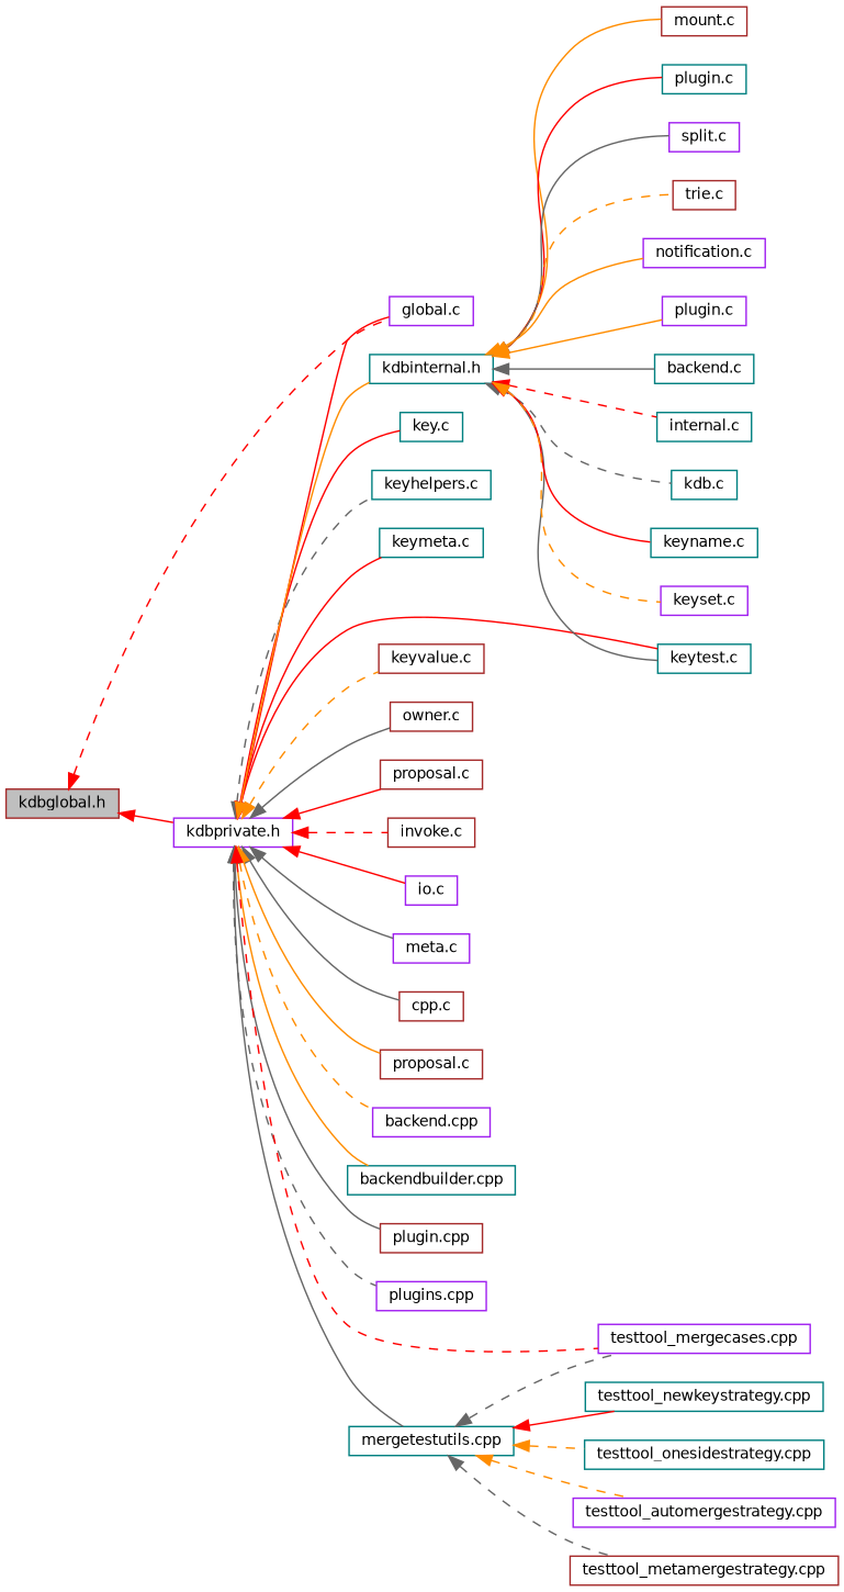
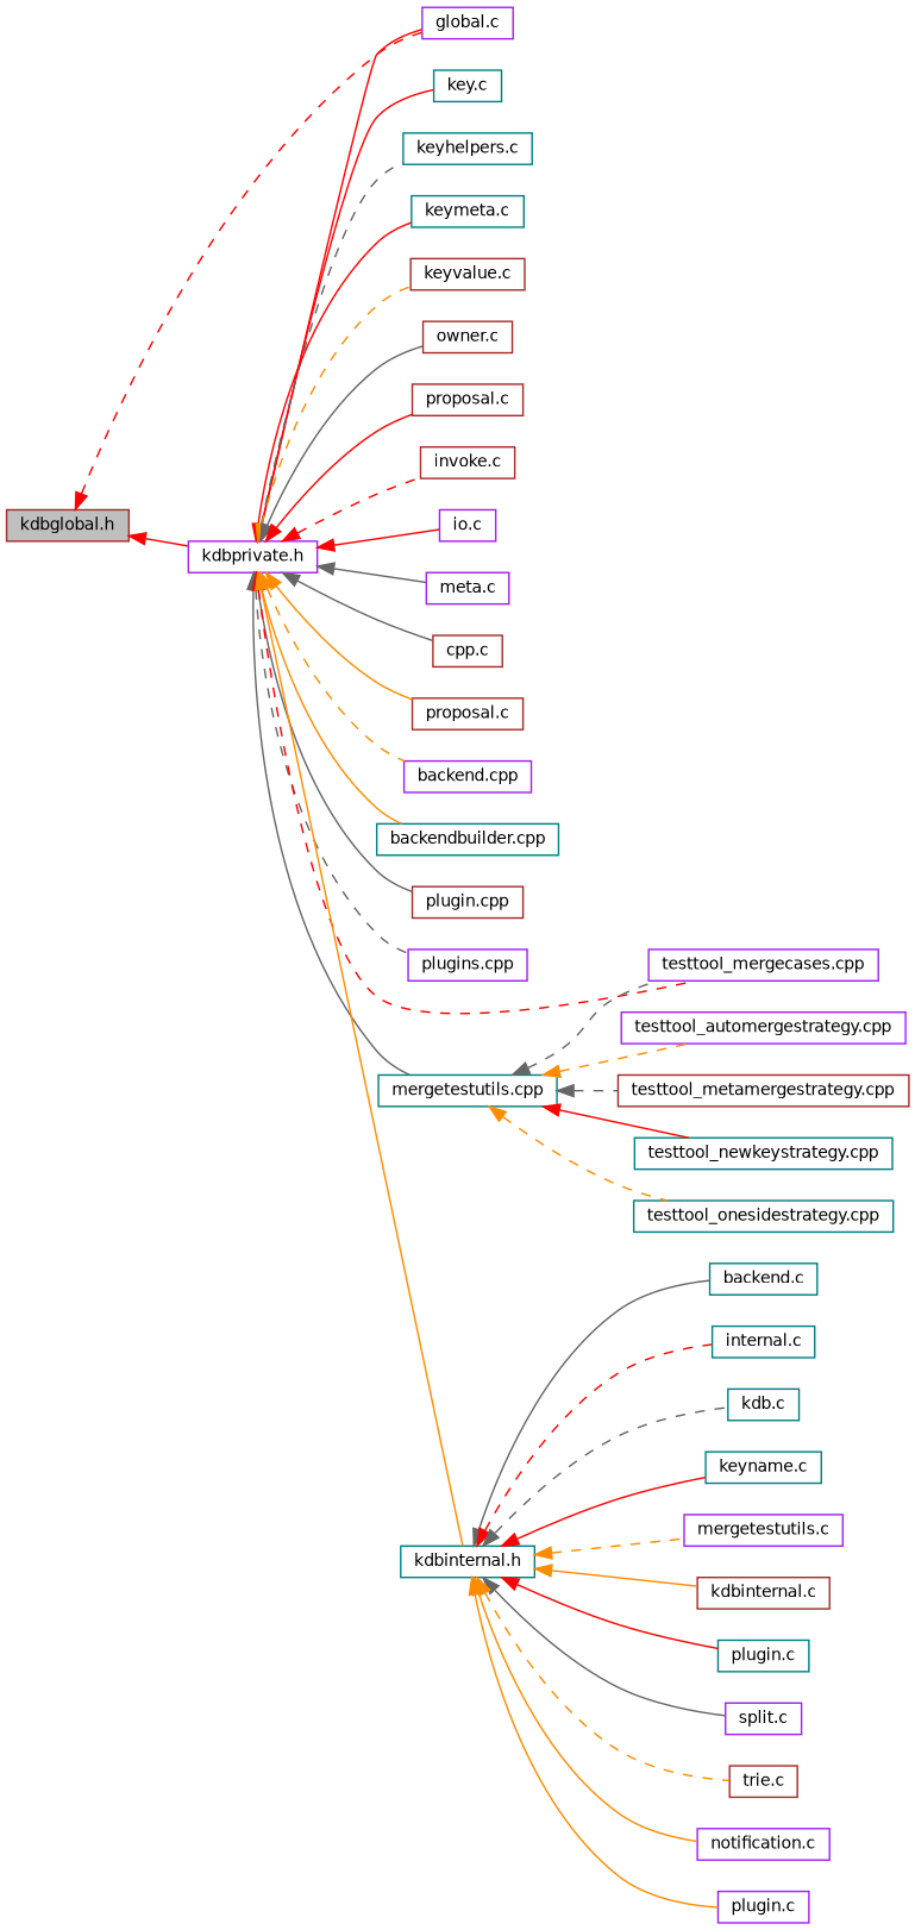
  digraph {
    rankdir=LR
    node [color=teal fillcolor=white fontname=Helvetica fontsize=10 shape=record style=filled]
    edge [color=red dir=back fontname=Helvetica fontsize=10 labelfontname=Helvetica labelfontsize=10 style=solid]
    n1 [color=brown fillcolor=grey75 fontcolor=black height=0.2 label="kdbglobal.h" width=0.4]
    n2 [color=purple height=0.2 label="global.c" width=0.4]
    n3 [color=purple height=0.2 label="kdbprivate.h" width=0.4]
    n4 [height=0.2 label="key.c" width=0.4]
    n5 [height=0.2 label="keyhelpers.c" width=0.4]
    n6 [height=0.2 label="keymeta.c" width=0.4]
-   n7 [height=0.2 label="keytest.c" width=0.4]
    n8 [color=brown height=0.2 label="keyvalue.c" width=0.4]
    n9 [color=brown height=0.2 label="owner.c" width=0.4]
    n10 [color=brown height=0.2 label="proposal.c" width=0.4]
    n11 [color=brown height=0.2 label="invoke.c" width=0.4]
    n12 [color=purple height=0.2 label="io.c" width=0.4]
    n13 [color=purple height=0.2 label="meta.c" width=0.4]
    n14 [color=brown height=0.2 label="cpp.c" width=0.4]
    n15 [color=brown height=0.2 label="proposal.c" width=0.4]
    n16 [color=purple height=0.2 label="backend.cpp" width=0.4]
    n17 [height=0.2 label="backendbuilder.cpp" width=0.4]
    n18 [color=brown height=0.2 label="plugin.cpp" width=0.4]
    n19 [color=purple height=0.2 label="plugins.cpp" width=0.4]
    n20 [height=0.2 label="mergetestutils.cpp" width=0.4]
    n21 [color=purple height=0.2 label="testtool_mergecases.cpp" width=0.4]
    n22 [height=0.2 label="kdbinternal.h" width=0.4]
    n23 [color=purple height=0.2 label="testtool_automergestrategy.cpp" width=0.4]
    n24 [color=brown height=0.2 label="testtool_metamergestrategy.cpp" width=0.4]
    n25 [height=0.2 label="testtool_newkeystrategy.cpp" width=0.4]
    n26 [height=0.2 label="testtool_onesidestrategy.cpp" width=0.4]
    n27 [height=0.2 label="backend.c" width=0.4]
    n28 [height=0.2 label="internal.c" width=0.4]
    n29 [height=0.2 label="kdb.c" width=0.4]
    n30 [height=0.2 label="keyname.c" width=0.4]
-   n31 [color=purple height=0.2 label="keyset.c" width=0.4]
-   n32 [color=brown height=0.2 label="mount.c" width=0.4]
+   n31 [color=purple height=0.2 label="mergetestutils.c" width=0.4]
+   n32 [color=brown height=0.2 label="kdbinternal.c" width=0.4]
    n33 [height=0.2 label="plugin.c" width=0.4]
    n34 [color=purple height=0.2 label="split.c" width=0.4]
    n35 [color=brown height=0.2 label="trie.c" width=0.4]
    n36 [color=purple height=0.2 label="notification.c" width=0.4]
    n37 [color=purple height=0.2 label="plugin.c" width=0.4]
    n1 -> n2 [style=dashed]
    n1 -> n3
    n3 -> n2
    n3 -> n4
    n3 -> n5 [color=gray40 style=dashed]
    n3 -> n6
-   n3 -> n7
    n3 -> n8 [color=darkorange style=dashed]
    n3 -> n9 [color=gray40]
    n3 -> n10
    n3 -> n11 [style=dashed]
    n3 -> n12
    n3 -> n13 [color=gray40]
    n3 -> n14 [color=gray40]
    n3 -> n15 [color=darkorange]
    n3 -> n16 [color=darkorange style=dashed]
    n3 -> n17 [color=darkorange]
    n3 -> n18 [color=gray40]
    n3 -> n19 [color=gray40 style=dashed]
    n3 -> n20 [color=gray40]
    n3 -> n21 [style=dashed]
    n3 -> n22 [color=darkorange]
    n20 -> n21 [color=gray40 style=dashed]
    n20 -> n23 [color=darkorange style=dashed]
    n20 -> n24 [color=gray40 style=dashed]
    n20 -> n25
    n20 -> n26 [color=darkorange style=dashed]
-   n22 -> n7 [color=gray40]
    n22 -> n27 [color=gray40]
    n22 -> n28 [style=dashed]
    n22 -> n29 [color=gray40 style=dashed]
    n22 -> n30
    n22 -> n31 [color=darkorange style=dashed]
    n22 -> n32 [color=darkorange]
    n22 -> n33
    n22 -> n34 [color=gray40]
    n22 -> n35 [color=darkorange style=dashed]
    n22 -> n36 [color=darkorange]
    n22 -> n37 [color=darkorange]
  }
